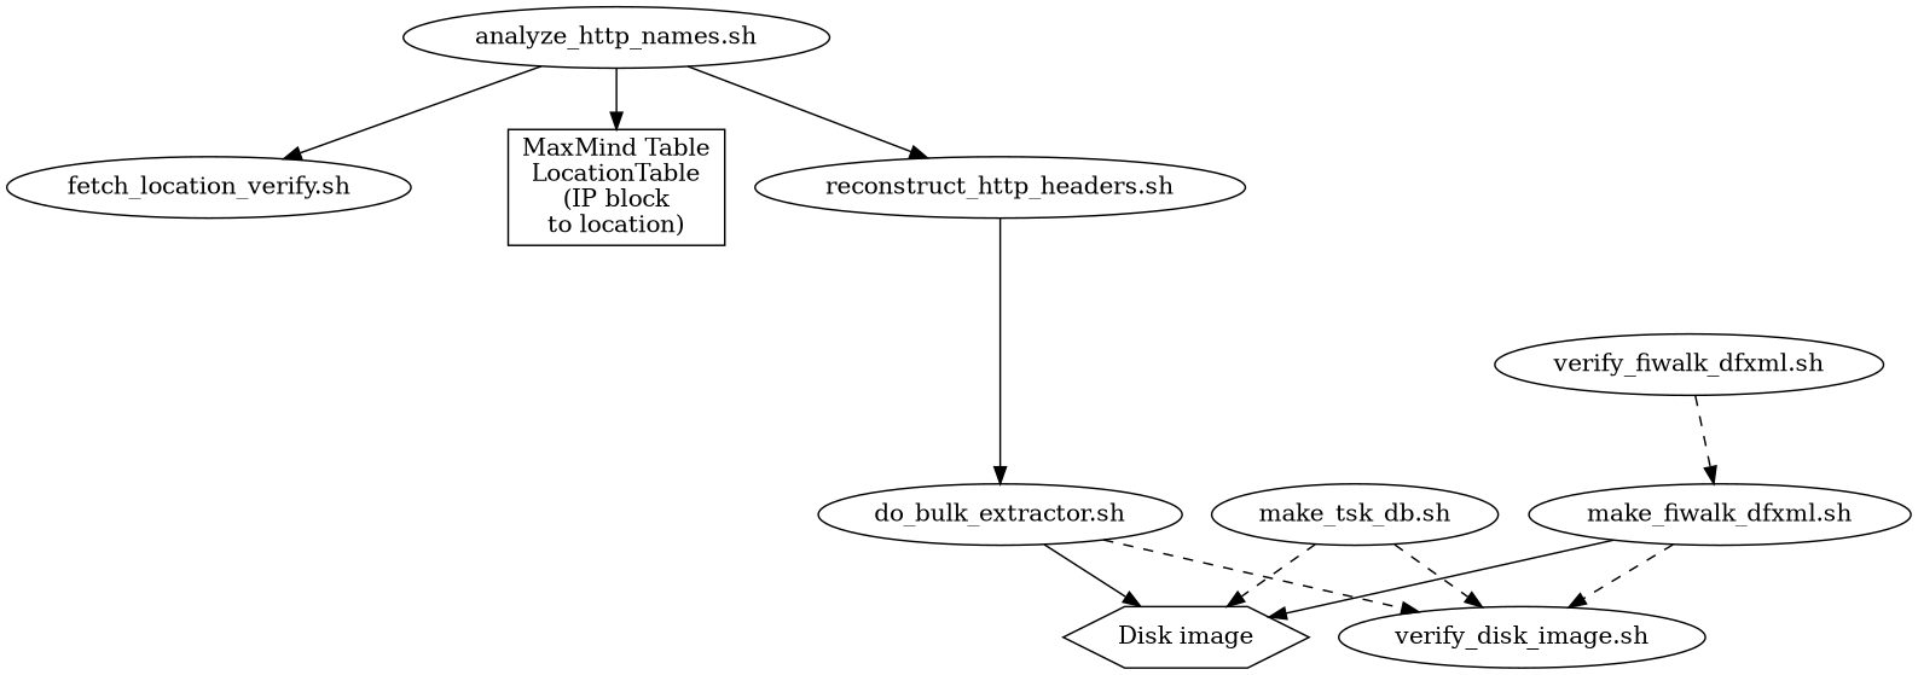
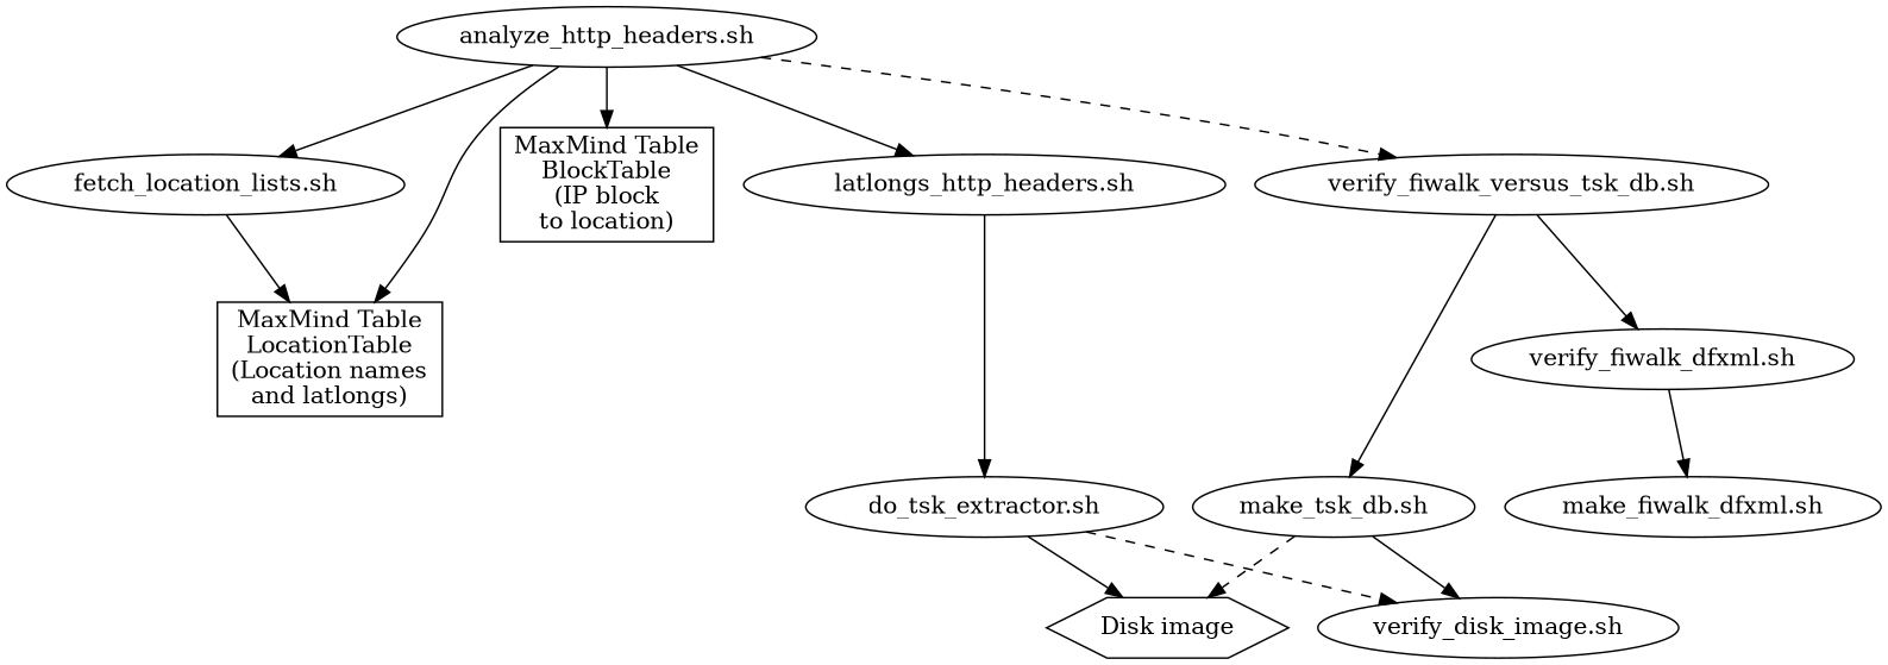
  digraph {
-   n1 [label="analyze_http_names.sh"]
-   n2 [label="fetch_location_verify.sh"]
-   n3 [label="MaxMind Table\nLocationTable\n(IP block\nto location)" shape=rectangle]
-   n5 [label="reconstruct_http_headers.sh"]
-   n7 [label="do_bulk_extractor.sh"]
+   n1 [label="analyze_http_headers.sh"]
+   n2 [label="fetch_location_lists.sh"]
+   n3 [label="MaxMind Table\nBlockTable\n(IP block\nto location)" shape=rectangle]
+   n4 [label="MaxMind Table\nLocationTable\n(Location names\nand latlongs)" shape=rectangle]
+   n5 [label="latlongs_http_headers.sh"]
+   n6 [label="verify_fiwalk_versus_tsk_db.sh"]
+   n7 [label="do_tsk_extractor.sh"]
    n8 [label="make_tsk_db.sh"]
    n9 [label="verify_fiwalk_dfxml.sh"]
    n10 [label="Disk image" shape=hexagon]
    n11 [label="verify_disk_image.sh"]
    n12 [label="make_fiwalk_dfxml.sh"]
    n1 -> n2
    n1 -> n3
+   n1 -> n4
    n1 -> n5
+   n1 -> n6 [style=dashed]
+   n2 -> n4
    n5 -> n7
+   n6 -> n8
+   n6 -> n9
    n7 -> n10
    n7 -> n11 [style=dashed]
    n8 -> n10 [style=dashed]
-   n8 -> n11 [style=dashed]
-   n9 -> n12 [style=dashed]
-   n12 -> n10
-   n12 -> n11 [style=dashed]
+   n8 -> n11 [style=solid]
+   n9 -> n12
  }
